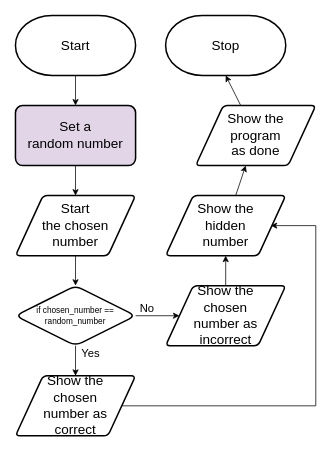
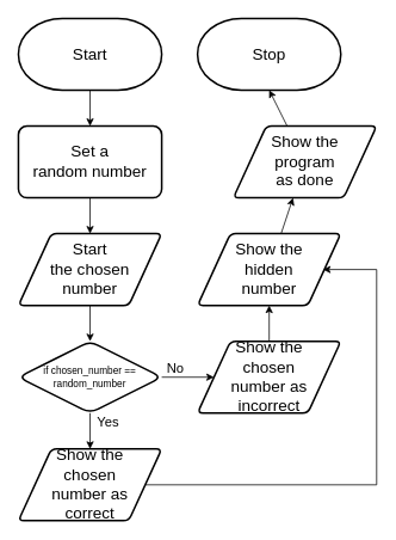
  <mxCell id="0" />
  <mxCell id="1" parent="0" />
  <mxCell id="2" style="edgeStyle=none;html=1;entryX=0.5;entryY=0;entryDx=0;entryDy=0;fontSize=16;" parent="1" source="3" edge="1"><mxGeometry relative="1" as="geometry"><mxPoint x="100" y="140" as="targetPoint" /></mxGeometry></mxCell>
  <mxCell id="3" value="&lt;font style=&quot;font-size: 18px&quot;&gt;Start&lt;/font&gt;" style="strokeWidth=2;html=1;shape=mxgraph.flowchart.terminator;whiteSpace=wrap;" parent="1" vertex="1"><mxGeometry width="160" height="80" as="geometry" x="20" y="20" /></mxCell>
  <mxCell id="4" value="&lt;font style=&quot;font-size: 18px&quot;&gt;Stop&lt;/font&gt;" style="strokeWidth=2;html=1;shape=mxgraph.flowchart.terminator;whiteSpace=wrap;" parent="1" vertex="1"><mxGeometry x="220" width="160" height="80" as="geometry" y="20" /></mxCell>
  <mxCell id="5" style="edgeStyle=none;html=1;entryX=0.5;entryY=0;entryDx=0;entryDy=0;fontSize=18;" parent="1" edge="1"><mxGeometry relative="1" as="geometry"><mxPoint x="100" y="380" as="targetPoint" /><mxPoint x="100" y="340" as="sourcePoint" /></mxGeometry></mxCell>
  <mxCell id="6" style="edgeStyle=none;html=1;rounded=0;" parent="1" source="7" edge="1"><mxGeometry relative="1" as="geometry"><Array as="points"><mxPoint x="420" y="540" /><mxPoint x="420" y="300" /></Array><mxPoint x="360" y="300" as="targetPoint" /></mxGeometry></mxCell>
  <mxCell id="7" value="Show the &lt;br&gt;chosen&lt;br&gt;number as &lt;br&gt;correct" style="shape=parallelogram;html=1;strokeWidth=2;perimeter=parallelogramPerimeter;whiteSpace=wrap;rounded=1;arcSize=12;size=0.23;fontSize=18;" parent="1" vertex="1"><mxGeometry y="500" width="160" height="80" as="geometry" x="20" /></mxCell>
  <mxCell id="8" style="edgeStyle=none;html=1;entryX=0.5;entryY=1;entryDx=0;entryDy=0;entryPerimeter=0;fontFamily=Helvetica;fontSize=15;fontColor=default;" parent="1" source="9" target="4" edge="1"><mxGeometry relative="1" as="geometry" /></mxCell>
  <mxCell id="9" value="Show the &lt;br&gt;program &lt;br&gt;as done" style="shape=parallelogram;html=1;strokeWidth=2;perimeter=parallelogramPerimeter;whiteSpace=wrap;rounded=1;arcSize=12;size=0.23;fontSize=18;" parent="1" vertex="1"><mxGeometry x="260" y="140" width="160" height="80" as="geometry" /></mxCell>
  <mxCell id="10" style="edgeStyle=none;html=1;entryX=0.5;entryY=0;entryDx=0;entryDy=0;fontSize=13;" edge="1" parent="1" target="18"><mxGeometry relative="1" as="geometry"><mxPoint x="100" y="220" as="sourcePoint" /></mxGeometry></mxCell>
  <mxCell id="11" style="edgeStyle=none;html=1;entryX=0.5;entryY=0;entryDx=0;entryDy=0;fontFamily=Helvetica;fontSize=8;fontColor=default;" parent="1" source="13" edge="1"><mxGeometry relative="1" as="geometry"><mxPoint x="100" y="500" as="targetPoint" /></mxGeometry></mxCell>
  <mxCell id="12" style="edgeStyle=none;rounded=0;html=1;entryX=0;entryY=0.5;entryDx=0;entryDy=0;fontFamily=Helvetica;fontSize=15;fontColor=default;strokeColor=default;" parent="1" source="13" target="17" edge="1"><mxGeometry relative="1" as="geometry"><mxPoint x="220" y="420" as="targetPoint" /></mxGeometry></mxCell>
  <mxCell id="13" value="&lt;font style=&quot;font-size: 11px&quot;&gt;if chosen_number == &lt;br&gt;random_number&lt;/font&gt;" style="rhombus;whiteSpace=wrap;html=1;rounded=1;fontFamily=Helvetica;fontSize=11;fontColor=default;strokeColor=default;strokeWidth=2;fillColor=default;" parent="1" vertex="1"><mxGeometry y="380" width="160" height="80" as="geometry" x="20" /></mxCell>
  <mxCell id="14" value="&lt;font style=&quot;font-size: 15px&quot;&gt;Yes&lt;/font&gt;" style="text;html=1;align=center;verticalAlign=middle;resizable=0;points=[];autosize=1;strokeColor=none;fillColor=none;fontSize=8;fontFamily=Helvetica;fontColor=default;" parent="1" vertex="1"><mxGeometry x="100" y="460" width="40" height="20" as="geometry" /></mxCell>
  <mxCell id="15" value="No" style="text;html=1;align=center;verticalAlign=middle;resizable=0;points=[];autosize=1;strokeColor=none;fillColor=none;fontSize=15;fontFamily=Helvetica;fontColor=default;" parent="1" vertex="1"><mxGeometry x="180" y="400" width="30" height="20" as="geometry" /></mxCell>
  <mxCell id="16" style="edgeStyle=none;rounded=0;html=1;" parent="1" source="17" edge="1"><mxGeometry relative="1" as="geometry"><mxPoint x="300" y="340" as="targetPoint" /></mxGeometry></mxCell>
  <mxCell id="17" value="&lt;span&gt;Show the &lt;br&gt;chosen &lt;br&gt;number as incorrect&lt;/span&gt;" style="shape=parallelogram;html=1;strokeWidth=2;perimeter=parallelogramPerimeter;whiteSpace=wrap;rounded=1;arcSize=12;size=0.23;fontSize=18;" parent="1" vertex="1"><mxGeometry x="220" y="380" width="160" height="80" as="geometry" /></mxCell>
  <mxCell id="18" value="Start &lt;br&gt;the chosen &lt;br&gt;number" style="shape=parallelogram;html=1;strokeWidth=2;perimeter=parallelogramPerimeter;whiteSpace=wrap;rounded=1;arcSize=12;size=0.23;fontSize=18;" vertex="1" parent="1"><mxGeometry y="260" width="160" height="80" as="geometry" x="20" /></mxCell>
  <mxCell id="19" style="edgeStyle=none;html=1;fontSize=13;" edge="1" parent="1" source="20" target="9"><mxGeometry relative="1" as="geometry" /></mxCell>
  <mxCell id="20" value="Show the &lt;br&gt;hidden &lt;br&gt;number" style="shape=parallelogram;html=1;strokeWidth=2;perimeter=parallelogramPerimeter;whiteSpace=wrap;rounded=1;arcSize=12;size=0.23;fontSize=18;" vertex="1" parent="1"><mxGeometry x="220" y="260" width="160" height="80" as="geometry" /></mxCell>
- <mxCell id="21" value="&lt;span&gt;Set&amp;nbsp;&lt;/span&gt;&lt;span&gt;a random&amp;nbsp;&lt;/span&gt;&lt;span&gt;number&lt;/span&gt;" style="whiteSpace=wrap;html=1;fontSize=18;strokeWidth=2;rounded=1;arcSize=12;fillColor=#e1d5e7;" vertex="1" parent="1"><mxGeometry y="140" width="160" height="80" as="geometry" x="20" /></mxCell>
+ <mxCell id="21" value="&lt;span&gt;Set&amp;nbsp;&lt;/span&gt;&lt;span&gt;a random&amp;nbsp;&lt;/span&gt;&lt;span&gt;number&lt;/span&gt;" style="whiteSpace=wrap;html=1;fontSize=18;strokeWidth=2;rounded=1;arcSize=12;" vertex="1" parent="1"><mxGeometry y="140" width="160" height="80" as="geometry" x="20" /></mxCell>
